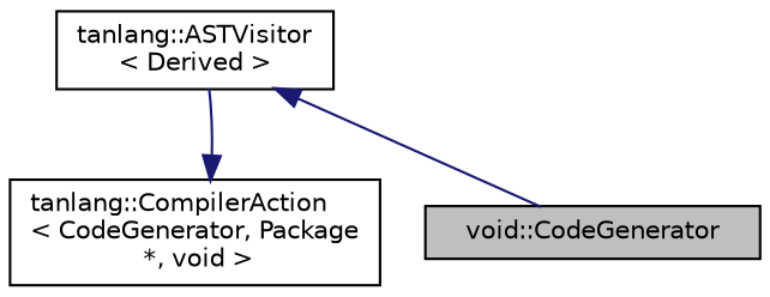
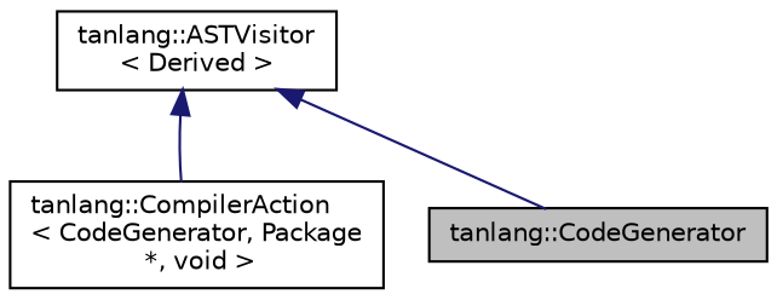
  digraph {
    node [color=black fillcolor=white fontname=Helvetica fontsize=10 shape=record style=filled]
    edge [color=midnightblue dir=back fontname=Helvetica fontsize=10 labelfontname=Helvetica labelfontsize=10 style=solid]
-   n1 [fillcolor=grey75 fontcolor=black height=0.2 label="void::CodeGenerator" width=0.4]
+   n1 [fillcolor=grey75 fontcolor=black height=0.2 label="tanlang::CodeGenerator" width=0.4]
    n2 [height=0.2 label="tanlang::CompilerAction\l\< CodeGenerator, Package\l *, void \>" width=0.4]
    n3 [height=0.2 label="tanlang::ASTVisitor\l\< Derived \>" width=0.4]
    n3 -> n1
-   n2 -> n3
+   n3 -> n2
  }
